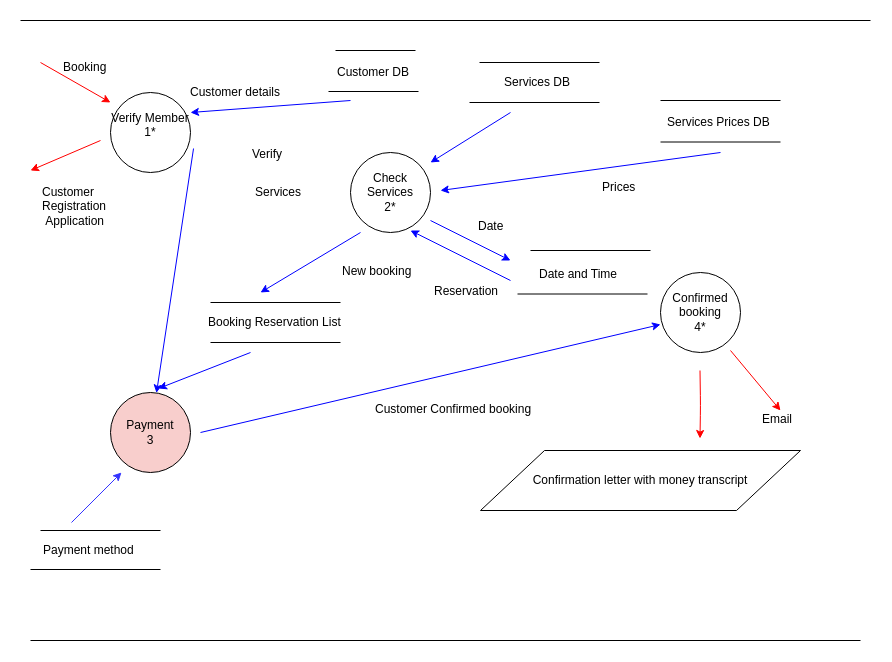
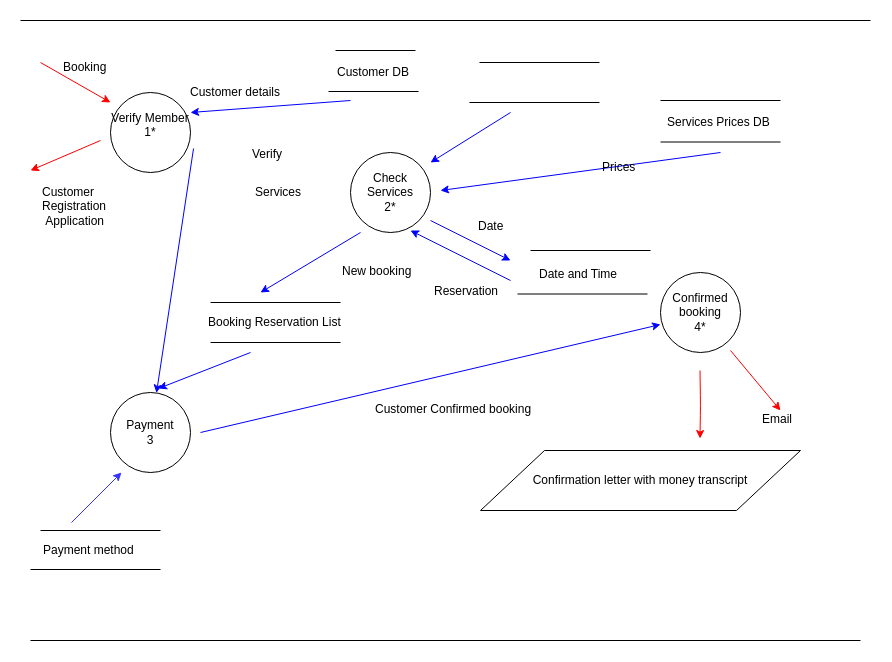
  <mxCell id="0" />
  <mxCell id="1" parent="0" />
  <mxCell id="2" value="Verify Member&lt;br&gt;1*&lt;br&gt;&lt;br&gt;" style="ellipse;whiteSpace=wrap;html=1;aspect=fixed;" vertex="1" parent="1"><mxGeometry x="110" y="92" width="80" height="80" as="geometry" /></mxCell>
  <mxCell id="3" value="Check Services&lt;br&gt;2*&lt;br&gt;" style="ellipse;whiteSpace=wrap;html=1;aspect=fixed;" vertex="1" parent="1"><mxGeometry x="350" y="152" width="80" height="80" as="geometry" /></mxCell>
  <mxCell id="4" value="Confirmed booking&lt;br&gt;4*&lt;br&gt;" style="ellipse;whiteSpace=wrap;html=1;aspect=fixed;" vertex="1" parent="1"><mxGeometry x="660" y="272" width="80" height="80" as="geometry" /></mxCell>
- <mxCell id="5" value="Payment&lt;br&gt;3&lt;br&gt;" style="ellipse;whiteSpace=wrap;html=1;aspect=fixed;fillColor=#f8cecc;" vertex="1" parent="1"><mxGeometry x="110" y="392" width="80" height="80" as="geometry" /></mxCell>
+ <mxCell id="5" value="Payment&lt;br&gt;3&lt;br&gt;" style="ellipse;whiteSpace=wrap;html=1;aspect=fixed;" vertex="1" parent="1"><mxGeometry x="110" y="392" width="80" height="80" as="geometry" /></mxCell>
  <mxCell id="6" value="" style="endArrow=none;html=1;" edge="1" parent="1"><mxGeometry width="50" height="50" relative="1" as="geometry"><mxPoint x="335" y="50" as="sourcePoint" /><mxPoint x="415" y="50" as="targetPoint" /></mxGeometry></mxCell>
  <mxCell id="7" value="" style="endArrow=none;html=1;" edge="1" parent="1"><mxGeometry width="50" height="50" relative="1" as="geometry"><mxPoint x="328" y="91" as="sourcePoint" /><mxPoint x="418" y="91" as="targetPoint" /></mxGeometry></mxCell>
  <mxCell id="8" value="" style="endArrow=none;html=1;" edge="1" parent="1"><mxGeometry width="50" height="50" relative="1" as="geometry"><mxPoint x="479" y="62" as="sourcePoint" /><mxPoint x="599" y="62" as="targetPoint" /></mxGeometry></mxCell>
  <mxCell id="9" value="" style="endArrow=none;html=1;" edge="1" parent="1"><mxGeometry width="50" height="50" relative="1" as="geometry"><mxPoint x="469" y="102" as="sourcePoint" /><mxPoint x="599" y="102" as="targetPoint" /></mxGeometry></mxCell>
  <mxCell id="10" value="" style="endArrow=classic;html=1;strokeColor=#FF0000;" edge="1" parent="1"><mxGeometry width="50" height="50" relative="1" as="geometry"><mxPoint x="40" y="62" as="sourcePoint" /><mxPoint x="110" y="102" as="targetPoint" /></mxGeometry></mxCell>
  <mxCell id="11" value="" style="endArrow=classic;html=1;strokeColor=#FF0000;" edge="1" parent="1"><mxGeometry width="50" height="50" relative="1" as="geometry"><mxPoint x="100" y="140" as="sourcePoint" /><mxPoint x="30" y="170" as="targetPoint" /></mxGeometry></mxCell>
  <mxCell id="12" value="" style="endArrow=classic;html=1;exitX=1.038;exitY=0.7;exitDx=0;exitDy=0;exitPerimeter=0;strokeColor=#0000FF;" edge="1" parent="1" source="2" target="5"><mxGeometry width="50" height="50" relative="1" as="geometry"><mxPoint x="220" y="197" as="sourcePoint" /><mxPoint x="270" y="147" as="targetPoint" /></mxGeometry></mxCell>
  <mxCell id="13" value="" style="endArrow=classic;html=1;strokeColor=#FF0000;" edge="1" parent="1"><mxGeometry width="50" height="50" relative="1" as="geometry"><mxPoint x="730" y="350" as="sourcePoint" /><mxPoint x="780" y="410" as="targetPoint" /></mxGeometry></mxCell>
  <mxCell id="14" value="" style="endArrow=classic;html=1;entryX=0;entryY=0.65;entryDx=0;entryDy=0;entryPerimeter=0;strokeColor=#0000FF;" edge="1" parent="1" target="4"><mxGeometry width="50" height="50" relative="1" as="geometry"><mxPoint x="200" y="432" as="sourcePoint" /><mxPoint x="250" y="402" as="targetPoint" /></mxGeometry></mxCell>
  <mxCell id="15" value="" style="endArrow=classic;html=1;strokeColor=#3333FF;" edge="1" parent="1"><mxGeometry width="50" height="50" relative="1" as="geometry"><mxPoint x="71" y="522" as="sourcePoint" /><mxPoint x="121" y="472" as="targetPoint" /></mxGeometry></mxCell>
  <mxCell id="16" value="" style="endArrow=classic;html=1;strokeColor=#0000FF;" edge="1" parent="1"><mxGeometry width="50" height="50" relative="1" as="geometry"><mxPoint x="360" y="232" as="sourcePoint" /><mxPoint x="260" y="292" as="targetPoint" /></mxGeometry></mxCell>
  <mxCell id="17" value="" style="endArrow=classic;html=1;entryX=0.6;entryY=-0.05;entryDx=0;entryDy=0;entryPerimeter=0;strokeColor=#0000FF;" edge="1" parent="1" target="5"><mxGeometry width="50" height="50" relative="1" as="geometry"><mxPoint x="250" y="352" as="sourcePoint" /><mxPoint x="160" y="302" as="targetPoint" /></mxGeometry></mxCell>
  <mxCell id="18" value="" style="endArrow=none;html=1;" edge="1" parent="1"><mxGeometry width="50" height="50" relative="1" as="geometry"><mxPoint x="40" y="530" as="sourcePoint" /><mxPoint x="160" y="530" as="targetPoint" /></mxGeometry></mxCell>
  <mxCell id="19" value="" style="endArrow=none;html=1;" edge="1" parent="1"><mxGeometry width="50" height="50" relative="1" as="geometry"><mxPoint x="30" y="569" as="sourcePoint" /><mxPoint x="160" y="569" as="targetPoint" /></mxGeometry></mxCell>
  <mxCell id="20" value="" style="endArrow=none;html=1;" edge="1" parent="1"><mxGeometry width="50" height="50" relative="1" as="geometry"><mxPoint x="210" y="302" as="sourcePoint" /><mxPoint x="340" y="302" as="targetPoint" /></mxGeometry></mxCell>
  <mxCell id="21" value="" style="endArrow=none;html=1;" edge="1" parent="1"><mxGeometry width="50" height="50" relative="1" as="geometry"><mxPoint x="210" y="342" as="sourcePoint" /><mxPoint x="340" y="342" as="targetPoint" /></mxGeometry></mxCell>
  <mxCell id="22" value="" style="endArrow=classic;html=1;strokeColor=#FF0000;" edge="1" parent="1"><mxGeometry width="50" height="50" relative="1" as="geometry"><mxPoint x="699.5" y="370" as="sourcePoint" /><mxPoint x="699.5" y="438" as="targetPoint" /><Array as="points"><mxPoint x="700" y="405" /></Array></mxGeometry></mxCell>
  <mxCell id="23" value="" style="endArrow=none;html=1;" edge="1" parent="1"><mxGeometry width="50" height="50" relative="1" as="geometry"><mxPoint x="660" y="100" as="sourcePoint" /><mxPoint x="780" y="100" as="targetPoint" /></mxGeometry></mxCell>
  <mxCell id="24" value="" style="endArrow=none;html=1;" edge="1" parent="1"><mxGeometry width="50" height="50" relative="1" as="geometry"><mxPoint x="660" y="141.5" as="sourcePoint" /><mxPoint x="780" y="141.5" as="targetPoint" /></mxGeometry></mxCell>
  <mxCell id="25" value="" style="endArrow=classic;html=1;strokeColor=#0000FF;" edge="1" parent="1"><mxGeometry width="50" height="50" relative="1" as="geometry"><mxPoint x="510" y="112" as="sourcePoint" /><mxPoint x="430" y="162" as="targetPoint" /></mxGeometry></mxCell>
  <mxCell id="26" value="" style="endArrow=classic;html=1;strokeColor=#0000FF;" edge="1" parent="1"><mxGeometry width="50" height="50" relative="1" as="geometry"><mxPoint x="720" y="152" as="sourcePoint" /><mxPoint x="440" y="190" as="targetPoint" /></mxGeometry></mxCell>
  <mxCell id="27" value="" style="endArrow=classic;html=1;strokeColor=#0000FF;" edge="1" parent="1"><mxGeometry width="50" height="50" relative="1" as="geometry"><mxPoint x="350" y="100" as="sourcePoint" /><mxPoint x="190" y="112" as="targetPoint" /></mxGeometry></mxCell>
  <mxCell id="28" value="Booking" style="text;html=1;resizable=0;points=[];autosize=1;align=left;verticalAlign=top;spacingTop=-4;" vertex="1" parent="1"><mxGeometry x="61" y="57" width="60" height="20" as="geometry" /></mxCell>
  <mxCell id="29" value="Customer &lt;br&gt;Registration&amp;nbsp;&lt;br&gt;&amp;nbsp;Application" style="text;html=1;resizable=0;points=[];autosize=1;align=left;verticalAlign=top;spacingTop=-4;" vertex="1" parent="1"><mxGeometry x="40" y="182" width="80" height="40" as="geometry" /></mxCell>
  <mxCell id="30" value="Customer details" style="text;html=1;resizable=0;points=[];autosize=1;align=left;verticalAlign=top;spacingTop=-4;" vertex="1" parent="1"><mxGeometry x="188" y="82" width="110" height="20" as="geometry" /></mxCell>
  <mxCell id="31" value="Customer DB" style="text;html=1;resizable=0;points=[];autosize=1;align=left;verticalAlign=top;spacingTop=-4;" vertex="1" parent="1"><mxGeometry x="335" y="62" width="90" height="20" as="geometry" /></mxCell>
  <mxCell id="32" value="Verify" style="text;html=1;resizable=0;points=[];autosize=1;align=left;verticalAlign=top;spacingTop=-4;" vertex="1" parent="1"><mxGeometry x="250" y="144" width="50" height="20" as="geometry" /></mxCell>
  <mxCell id="33" value="Services" style="text;html=1;resizable=0;points=[];autosize=1;align=left;verticalAlign=top;spacingTop=-4;" vertex="1" parent="1"><mxGeometry x="253" y="182" width="60" height="20" as="geometry" /></mxCell>
  <mxCell id="34" value="New booking" style="text;html=1;resizable=0;points=[];autosize=1;align=left;verticalAlign=top;spacingTop=-4;" vertex="1" parent="1"><mxGeometry x="340" y="261" width="80" height="20" as="geometry" /></mxCell>
- <mxCell id="35" value="Services DB" style="text;html=1;resizable=0;points=[];autosize=1;align=left;verticalAlign=top;spacingTop=-4;" vertex="1" parent="1"><mxGeometry x="502" y="72" width="80" height="20" as="geometry" /></mxCell>
- <mxCell id="36" value="Prices" style="text;html=1;resizable=0;points=[];autosize=1;align=left;verticalAlign=top;spacingTop=-4;" vertex="1" parent="1"><mxGeometry x="600" y="177" width="50" height="20" as="geometry" /></mxCell>
+ <mxCell id="36" value="Prices" style="text;html=1;resizable=0;points=[];autosize=1;align=left;verticalAlign=top;spacingTop=-4;" vertex="1" parent="1"><mxGeometry x="600" y="157" width="50" height="20" as="geometry" /></mxCell>
  <mxCell id="37" value="Services Prices DB" style="text;html=1;resizable=0;points=[];autosize=1;align=left;verticalAlign=top;spacingTop=-4;" vertex="1" parent="1"><mxGeometry x="665" y="112" width="120" height="20" as="geometry" /></mxCell>
  <mxCell id="38" value="Booking Reservation List" style="text;html=1;resizable=0;points=[];autosize=1;align=left;verticalAlign=top;spacingTop=-4;" vertex="1" parent="1"><mxGeometry x="206" y="312" width="150" height="20" as="geometry" /></mxCell>
  <mxCell id="39" value="Payment method" style="text;html=1;resizable=0;points=[];autosize=1;align=left;verticalAlign=top;spacingTop=-4;" vertex="1" parent="1"><mxGeometry x="41" y="540" width="110" height="20" as="geometry" /></mxCell>
  <mxCell id="40" value="Customer Confirmed booking" style="text;html=1;resizable=0;points=[];autosize=1;align=left;verticalAlign=top;spacingTop=-4;" vertex="1" parent="1"><mxGeometry x="373" y="399" width="170" height="20" as="geometry" /></mxCell>
  <mxCell id="41" value="Email" style="text;html=1;resizable=0;points=[];autosize=1;align=left;verticalAlign=top;spacingTop=-4;" vertex="1" parent="1"><mxGeometry x="760" y="409" width="50" height="20" as="geometry" /></mxCell>
  <mxCell id="42" value="Confirmation letter with money transcript" style="shape=parallelogram;perimeter=parallelogramPerimeter;whiteSpace=wrap;html=1;" vertex="1" parent="1"><mxGeometry x="480" y="450" width="320" height="60" as="geometry" /></mxCell>
  <mxCell id="43" value="" style="endArrow=none;html=1;" edge="1" parent="1"><mxGeometry width="50" height="50" relative="1" as="geometry"><mxPoint x="30" y="640" as="sourcePoint" /><mxPoint x="860" y="640" as="targetPoint" /></mxGeometry></mxCell>
  <mxCell id="44" value="" style="endArrow=none;html=1;" edge="1" parent="1"><mxGeometry width="50" height="50" relative="1" as="geometry"><mxPoint y="20" as="sourcePoint" x="20" /><mxPoint x="870" y="20" as="targetPoint" /></mxGeometry></mxCell>
  <mxCell id="45" value="" style="endArrow=classic;html=1;entryX=0.75;entryY=0.975;entryDx=0;entryDy=0;entryPerimeter=0;strokeColor=#0000FF;" edge="1" parent="1" target="3"><mxGeometry width="50" height="50" relative="1" as="geometry"><mxPoint x="510" y="280" as="sourcePoint" /><mxPoint x="405" y="272" as="targetPoint" /></mxGeometry></mxCell>
  <mxCell id="46" value="" style="endArrow=none;html=1;" edge="1" parent="1"><mxGeometry width="50" height="50" relative="1" as="geometry"><mxPoint x="530" y="250" as="sourcePoint" /><mxPoint x="650" y="250" as="targetPoint" /></mxGeometry></mxCell>
  <mxCell id="47" value="" style="endArrow=none;html=1;" edge="1" parent="1"><mxGeometry width="50" height="50" relative="1" as="geometry"><mxPoint x="517" y="293.5" as="sourcePoint" /><mxPoint x="647" y="293.5" as="targetPoint" /></mxGeometry></mxCell>
  <mxCell id="48" value="Date and Time" style="text;html=1;resizable=0;points=[];autosize=1;align=left;verticalAlign=top;spacingTop=-4;" vertex="1" parent="1"><mxGeometry x="537" y="264" width="90" height="20" as="geometry" /></mxCell>
  <mxCell id="49" value="" style="endArrow=classic;html=1;strokeColor=#0000FF;" edge="1" parent="1"><mxGeometry width="50" height="50" relative="1" as="geometry"><mxPoint x="430" y="220" as="sourcePoint" /><mxPoint x="510" y="260" as="targetPoint" /></mxGeometry></mxCell>
  <mxCell id="50" value="Date" style="text;html=1;resizable=0;points=[];autosize=1;align=left;verticalAlign=top;spacingTop=-4;" vertex="1" parent="1"><mxGeometry x="476" y="216" width="40" height="20" as="geometry" /></mxCell>
  <mxCell id="51" value="Reservation" style="text;html=1;resizable=0;points=[];autosize=1;align=left;verticalAlign=top;spacingTop=-4;" vertex="1" parent="1"><mxGeometry x="432" y="281" width="70" height="20" as="geometry" /></mxCell>
